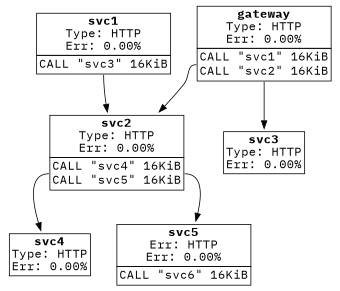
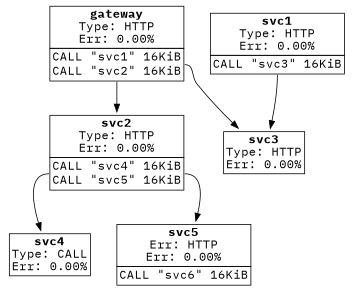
  digraph {
    fontname="IBM Plex Mono"
    node [fontname="IBM Plex Mono" fontsize=16 shape=plaintext]
    edge [fontname="IBM Plex Mono" tailport=0]
    n1 [label=< <TABLE BORDER="0" CELLBORDER="1" CELLSPACING="0">   <TR><TD><B>gateway</B><BR />Type: HTTP<BR />Err: 0.00%</TD></TR>   <TR><TD PORT="0">CALL "svc1" 16KiB<BR />CALL "svc2" 16KiB</TD></TR> </TABLE>>]
    n2 [label=< <TABLE BORDER="0" CELLBORDER="1" CELLSPACING="0">   <TR><TD><B>svc2</B><BR />Type: HTTP<BR />Err: 0.00%</TD></TR>   <TR><TD PORT="0">CALL "svc4" 16KiB<BR />CALL "svc5" 16KiB</TD></TR> </TABLE>>]
    n3 [label=< <TABLE BORDER="0" CELLBORDER="1" CELLSPACING="0">   <TR><TD><B>svc3</B><BR />Type: HTTP<BR />Err: 0.00%</TD></TR> </TABLE>>]
    n4 [label=< <TABLE BORDER="0" CELLBORDER="1" CELLSPACING="0">   <TR><TD><B>svc1</B><BR />Type: HTTP<BR />Err: 0.00%</TD></TR>   <TR><TD PORT="0">CALL "svc3" 16KiB</TD></TR> </TABLE>>]
-   n5 [label=< <TABLE BORDER="0" CELLBORDER="1" CELLSPACING="0">   <TR><TD><B>svc4</B><BR />Type: HTTP<BR />Err: 0.00%</TD></TR> </TABLE>>]
+   n5 [label=< <TABLE BORDER="0" CELLBORDER="1" CELLSPACING="0">   <TR><TD><B>svc4</B><BR />Type: CALL<BR />Err: 0.00%</TD></TR> </TABLE>>]
    n6 [label=< <TABLE BORDER="0" CELLBORDER="1" CELLSPACING="0">   <TR><TD><B>svc5</B><BR />Err: HTTP<BR />Err: 0.00%</TD></TR>   <TR><TD PORT="0">CALL "svc6" 16KiB</TD></TR> </TABLE>>]
    n1 -> n2
    n1 -> n3
    n2 -> n5
    n2 -> n6
-   n4 -> n2
+   n4 -> n3
  }
